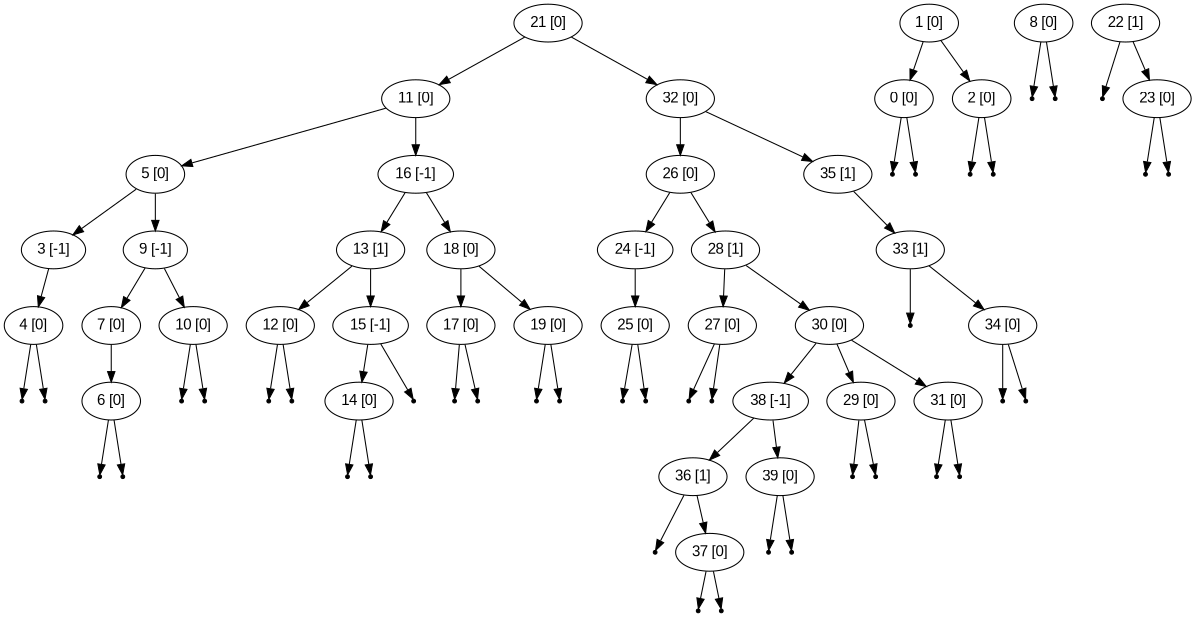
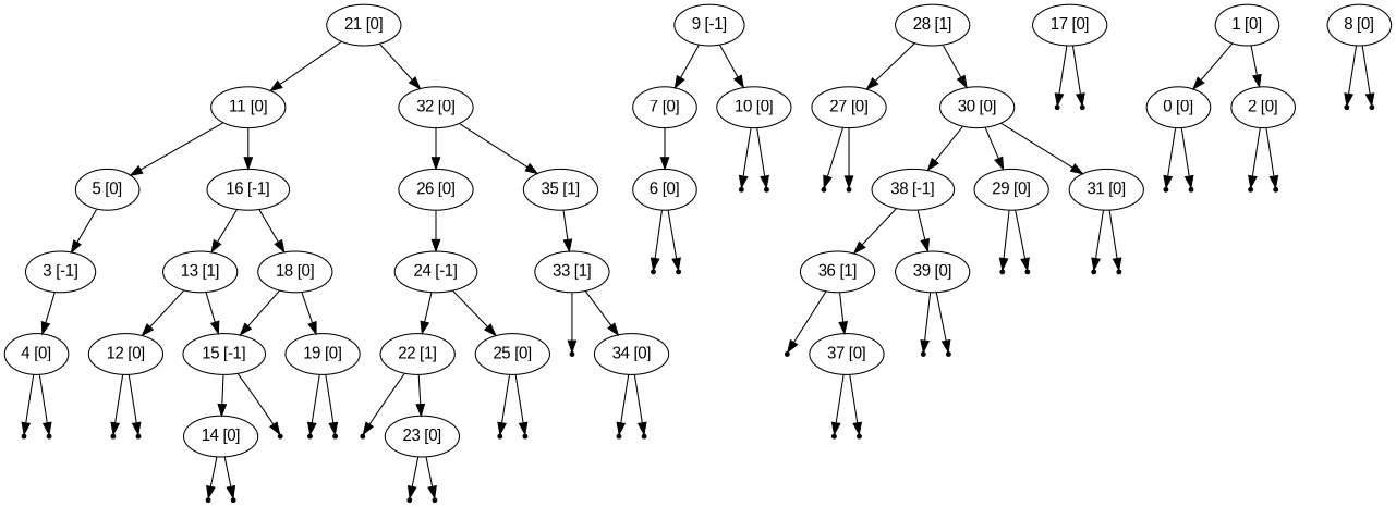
  digraph {
    node [fontname=Arial shape=point]
    "21 [0]" [shape=""]
    "11 [0]" [shape=""]
    "32 [0]" [shape=""]
    "5 [0]" [shape=""]
    "16 [-1]" [shape=""]
    "26 [0]" [shape=""]
    "35 [1]" [shape=""]
    "3 [-1]" [shape=""]
    "9 [-1]" [shape=""]
    "13 [1]" [shape=""]
    "18 [0]" [shape=""]
    "24 [-1]" [shape=""]
    "28 [1]" [shape=""]
    "33 [1]" [shape=""]
    "4 [0]" [shape=""]
    "7 [0]" [shape=""]
    "10 [0]" [shape=""]
    "12 [0]" [shape=""]
    "15 [-1]" [shape=""]
    "17 [0]" [shape=""]
    "19 [0]" [shape=""]
    "1 [0]" [shape=""]
    "0 [0]" [shape=""]
    "2 [0]" [shape=""]
    null46
    null47
    "6 [0]" [shape=""]
    null52
    null53
    null42
    null43
    null44
    null45
    null48
    null49
    "8 [0]" [shape=""]
    null50
    null51
    null54
    null55
    "14 [0]" [shape=""]
    null56
    null59
    null60
    null61
    null62
    null57
    null58
    "22 [1]" [shape=""]
    "25 [0]" [shape=""]
    "27 [0]" [shape=""]
    "30 [0]" [shape=""]
    null74
    "34 [0]" [shape=""]
    "38 [-1]" [shape=""]
    "36 [1]" [shape=""]
    "39 [0]" [shape=""]
    null63
    "23 [0]" [shape=""]
    null66
    null67
    null68
    null69
    "29 [0]" [shape=""]
    "31 [0]" [shape=""]
    null64
    null65
    null70
    null71
    null72
    null73
    null75
    null76
    null77
    "37 [0]" [shape=""]
    null80
    null81
    null78
    null79
    "21 [0]" -> "11 [0]"
    "21 [0]" -> "32 [0]"
    "11 [0]" -> "5 [0]"
    "11 [0]" -> "16 [-1]"
    "32 [0]" -> "26 [0]"
    "32 [0]" -> "35 [1]"
    "5 [0]" -> "3 [-1]"
-   "5 [0]" -> "9 [-1]"
    "16 [-1]" -> "13 [1]"
    "16 [-1]" -> "18 [0]"
    "26 [0]" -> "24 [-1]"
-   "26 [0]" -> "28 [1]"
    "35 [1]" -> "33 [1]"
    "3 [-1]" -> "4 [0]"
    "9 [-1]" -> "7 [0]"
    "9 [-1]" -> "10 [0]"
    "13 [1]" -> "12 [0]"
    "13 [1]" -> "15 [-1]"
-   "18 [0]" -> "17 [0]"
+   "18 [0]" -> "15 [-1]"
    "18 [0]" -> "19 [0]"
+   "24 [-1]" -> "22 [1]"
    "24 [-1]" -> "25 [0]"
    "28 [1]" -> "27 [0]"
    "28 [1]" -> "30 [0]"
    "33 [1]" -> null74
    "33 [1]" -> "34 [0]"
    "4 [0]" -> null46
    "4 [0]" -> null47
    "7 [0]" -> "6 [0]"
    "10 [0]" -> null52
    "10 [0]" -> null53
    "12 [0]" -> null54
    "12 [0]" -> null55
    "15 [-1]" -> "14 [0]"
    "15 [-1]" -> null56
    "17 [0]" -> null59
    "17 [0]" -> null60
    "19 [0]" -> null61
    "19 [0]" -> null62
    "1 [0]" -> "0 [0]"
    "1 [0]" -> "2 [0]"
    "0 [0]" -> null42
    "0 [0]" -> null43
    "2 [0]" -> null44
    "2 [0]" -> null45
    "6 [0]" -> null48
    "6 [0]" -> null49
    "8 [0]" -> null50
    "8 [0]" -> null51
    "14 [0]" -> null57
    "14 [0]" -> null58
    "22 [1]" -> null63
    "22 [1]" -> "23 [0]"
    "25 [0]" -> null66
    "25 [0]" -> null67
    "27 [0]" -> null68
    "27 [0]" -> null69
    "30 [0]" -> "38 [-1]"
    "30 [0]" -> "29 [0]"
    "30 [0]" -> "31 [0]"
    "34 [0]" -> null75
    "34 [0]" -> null76
    "38 [-1]" -> "36 [1]"
    "38 [-1]" -> "39 [0]"
    "36 [1]" -> null77
    "36 [1]" -> "37 [0]"
    "39 [0]" -> null80
    "39 [0]" -> null81
    "23 [0]" -> null64
    "23 [0]" -> null65
    "29 [0]" -> null70
    "29 [0]" -> null71
    "31 [0]" -> null72
    "31 [0]" -> null73
    "37 [0]" -> null78
    "37 [0]" -> null79
  }
